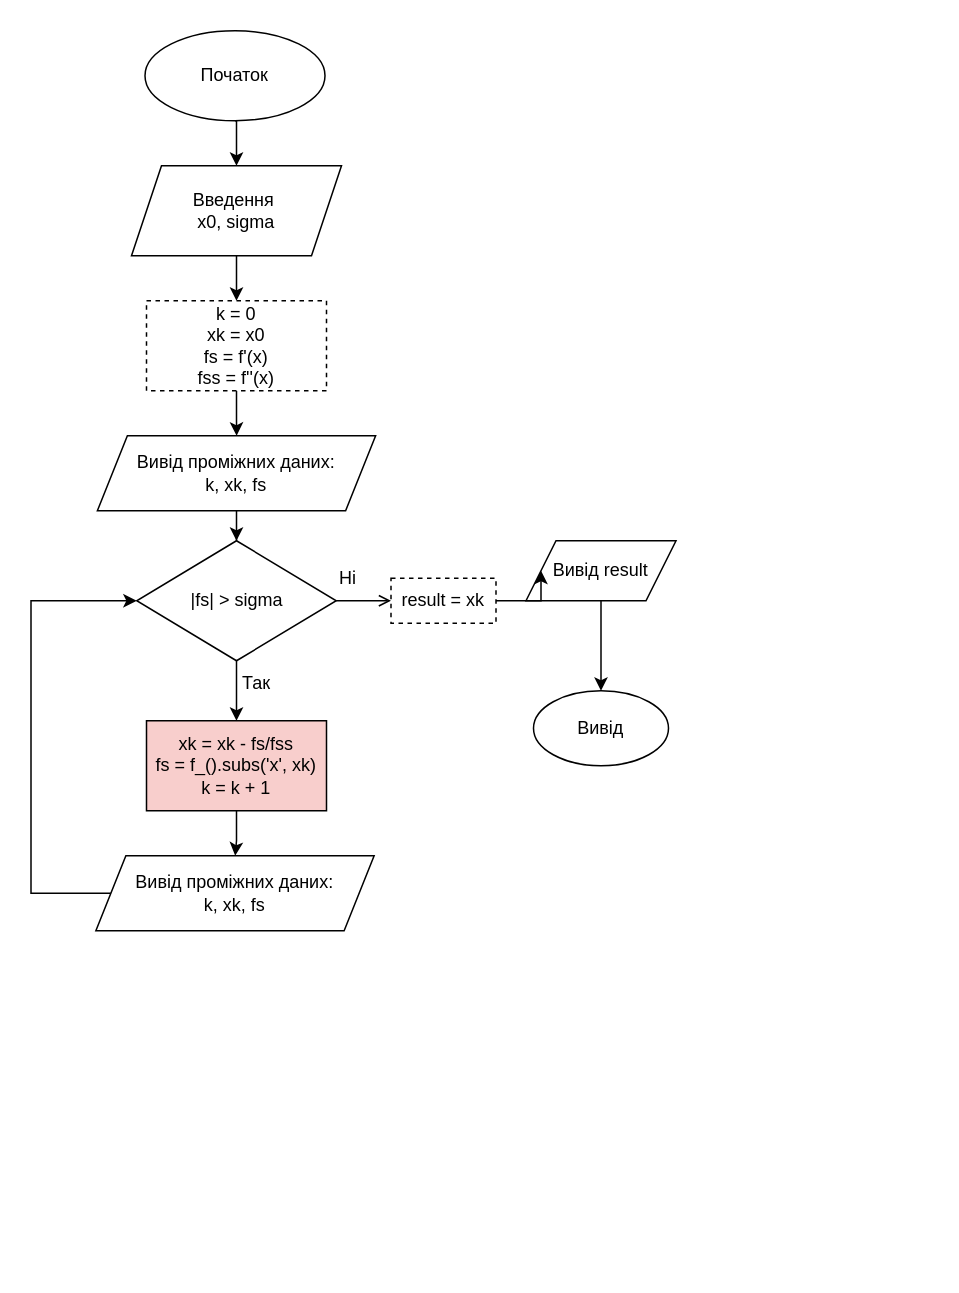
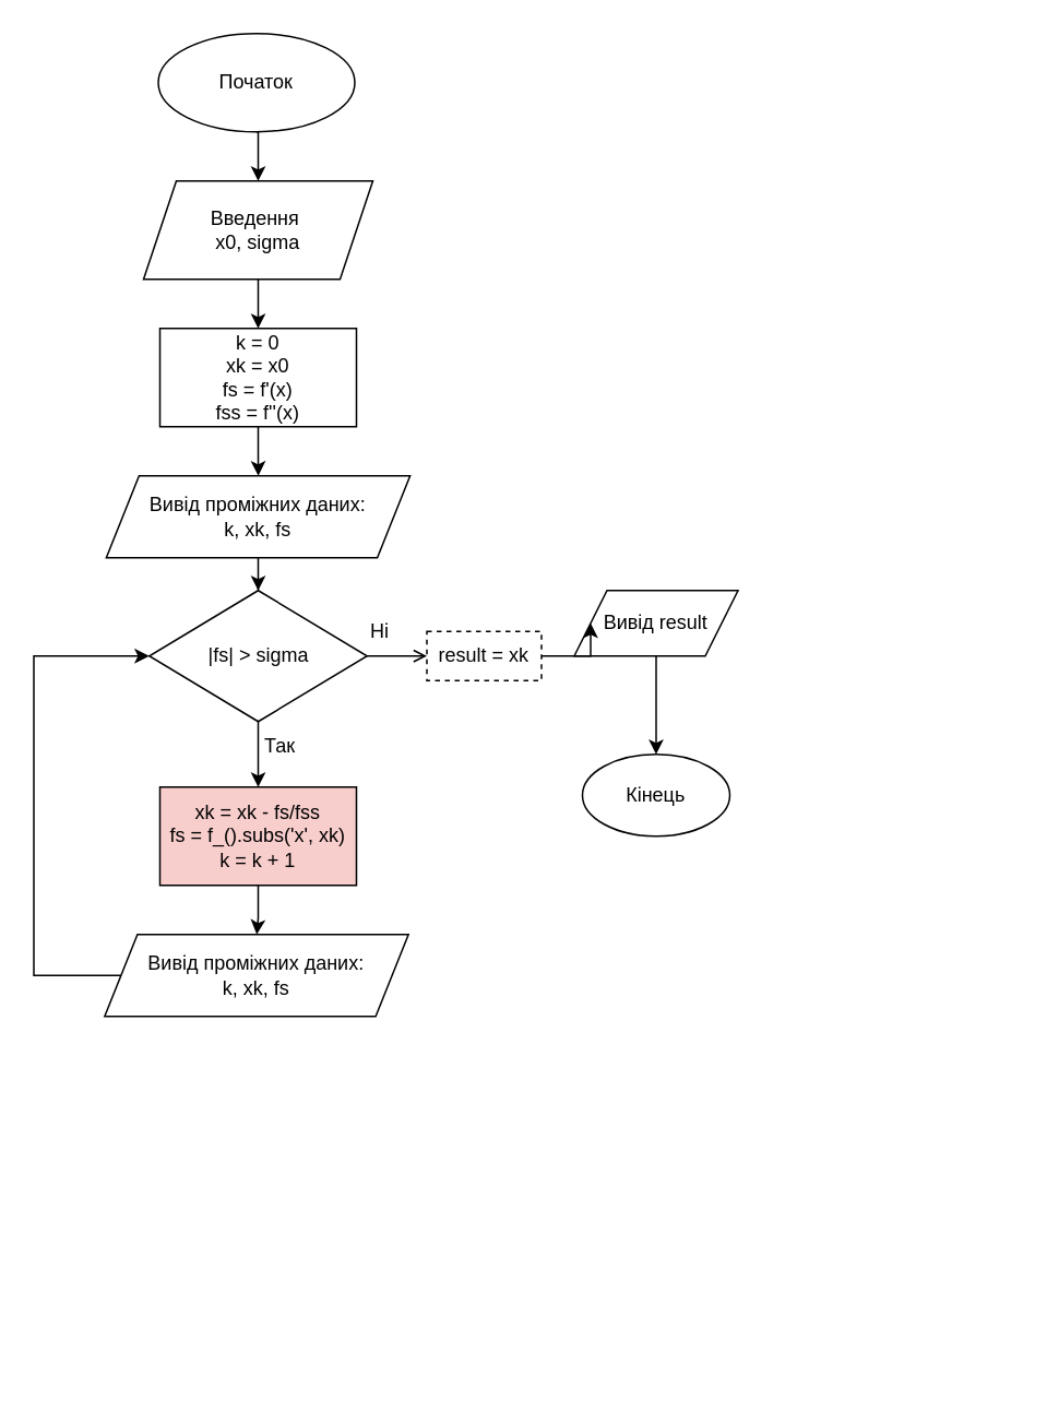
  <mxCell id="0" />
  <mxCell id="1" parent="0" />
  <mxCell id="2" style="edgeStyle=orthogonalEdgeStyle;rounded=0;orthogonalLoop=1;jettySize=auto;html=1;exitX=0.5;exitY=1;exitDx=0;exitDy=0;entryX=0.5;entryY=0;entryDx=0;entryDy=0;fontColor=#000000;fontFamily=Helvetica;" parent="1" source="3" target="5" edge="1"><mxGeometry relative="1" as="geometry" /></mxCell>
  <mxCell id="3" value="Початок" style="ellipse;whiteSpace=wrap;html=1;fontFamily=Helvetica;" parent="1" vertex="1"><mxGeometry x="96" y="20" width="120" height="60" as="geometry" /></mxCell>
  <mxCell id="4" value="" style="edgeStyle=orthogonalEdgeStyle;rounded=0;orthogonalLoop=1;jettySize=auto;html=1;" parent="1" source="5" target="8" edge="1"><mxGeometry relative="1" as="geometry" /></mxCell>
  <mxCell id="5" value="Введення&amp;nbsp;&lt;br&gt;&lt;div style=&quot;&quot;&gt;x0, sigma&lt;/div&gt;" style="shape=parallelogram;perimeter=parallelogramPerimeter;whiteSpace=wrap;html=1;fixedSize=1;fontFamily=Helvetica;" parent="1" vertex="1"><mxGeometry x="87" y="110" width="140" height="60" as="geometry" /></mxCell>
  <mxCell id="6" style="edgeStyle=orthogonalEdgeStyle;rounded=0;orthogonalLoop=1;jettySize=auto;html=1;exitX=1;exitY=0.5;exitDx=0;exitDy=0;entryX=1;entryY=0.5;entryDx=0;entryDy=0;fontFamily=Helvetica;fontSize=12;fontColor=#000000;" parent="1" edge="1"><mxGeometry relative="1" as="geometry"><Array as="points"><mxPoint x="617" y="840" /><mxPoint x="617" y="680" /></Array><mxPoint x="560" y="680" as="targetPoint" /></mxGeometry></mxCell>
  <mxCell id="7" style="edgeStyle=orthogonalEdgeStyle;rounded=0;orthogonalLoop=1;jettySize=auto;html=1;exitX=0.5;exitY=1;exitDx=0;exitDy=0;" edge="1" parent="1" source="8" target="24"><mxGeometry relative="1" as="geometry" /></mxCell>
- <mxCell id="8" value="k = 0&lt;br&gt;xk = x0&lt;br&gt;fs = f'(x)&lt;br&gt;fss = f''(x)" style="whiteSpace=wrap;html=1;dashed=1;" parent="1" vertex="1"><mxGeometry x="97" y="200" width="120" height="60" as="geometry" /></mxCell>
+ <mxCell id="8" value="k = 0&lt;br&gt;xk = x0&lt;br&gt;fs = f'(x)&lt;br&gt;fss = f''(x)" style="whiteSpace=wrap;html=1;" parent="1" vertex="1"><mxGeometry x="97" y="200" width="120" height="60" as="geometry" /></mxCell>
  <mxCell id="9" value="" style="edgeStyle=orthogonalEdgeStyle;rounded=0;orthogonalLoop=1;jettySize=auto;html=1;" parent="1" source="11" target="14" edge="1"><mxGeometry relative="1" as="geometry" /></mxCell>
  <mxCell id="10" value="" style="edgeStyle=orthogonalEdgeStyle;rounded=0;orthogonalLoop=1;jettySize=auto;html=1;endArrow=open;" parent="1" source="11" target="22" edge="1"><mxGeometry relative="1" as="geometry" /></mxCell>
  <mxCell id="11" value="|fs| &amp;gt; sigma" style="rhombus;whiteSpace=wrap;html=1;" parent="1" vertex="1"><mxGeometry x="90.5" y="360" width="133" height="80" as="geometry" /></mxCell>
  <mxCell id="12" value="Так" style="text;html=1;align=center;verticalAlign=middle;resizable=0;points=[];autosize=1;strokeColor=none;fillColor=none;" parent="1" vertex="1"><mxGeometry x="150" y="440" width="40" height="30" as="geometry" /></mxCell>
  <mxCell id="13" value="" style="edgeStyle=orthogonalEdgeStyle;rounded=0;orthogonalLoop=1;jettySize=auto;html=1;" parent="1" source="14" target="18" edge="1"><mxGeometry relative="1" as="geometry" /></mxCell>
  <mxCell id="14" value="xk = xk - fs/fss&lt;br&gt;fs = f_().subs('x', xk)&lt;br&gt;k = k + 1" style="whiteSpace=wrap;html=1;fillColor=#f8cecc;" parent="1" vertex="1"><mxGeometry x="97" y="480" width="120" height="60" as="geometry" /></mxCell>
  <mxCell id="15" value="" style="edgeStyle=orthogonalEdgeStyle;rounded=0;orthogonalLoop=1;jettySize=auto;html=1;" parent="1" source="16" target="20" edge="1"><mxGeometry relative="1" as="geometry" /></mxCell>
  <mxCell id="16" value="Вивід result" style="shape=parallelogram;perimeter=parallelogramPerimeter;whiteSpace=wrap;html=1;fixedSize=1;" parent="1" vertex="1"><mxGeometry x="350" y="360" width="100" height="40" as="geometry" /></mxCell>
  <mxCell id="17" style="edgeStyle=orthogonalEdgeStyle;rounded=0;orthogonalLoop=1;jettySize=auto;html=1;exitX=0;exitY=0.5;exitDx=0;exitDy=0;entryX=0;entryY=0.5;entryDx=0;entryDy=0;" parent="1" source="18" target="11" edge="1"><mxGeometry relative="1" as="geometry"><Array as="points"><mxPoint x="20" y="595" /><mxPoint x="20" y="400" /></Array></mxGeometry></mxCell>
  <mxCell id="18" value="Вивід проміжних даних:&lt;br&gt;k, xk, fs" style="shape=parallelogram;perimeter=parallelogramPerimeter;whiteSpace=wrap;html=1;fixedSize=1;" parent="1" vertex="1"><mxGeometry x="63.25" y="570" width="185.5" height="50" as="geometry" /></mxCell>
  <mxCell id="19" value="Ні" style="text;html=1;align=center;verticalAlign=middle;resizable=0;points=[];autosize=1;strokeColor=none;fillColor=none;" parent="1" vertex="1"><mxGeometry x="216" y="370" width="30" height="30" as="geometry" /></mxCell>
- <mxCell id="20" value="Вивід" style="ellipse;whiteSpace=wrap;html=1;" parent="1" vertex="1"><mxGeometry x="355" y="460" width="90" height="50" as="geometry" /></mxCell>
+ <mxCell id="20" value="Кінець" style="ellipse;whiteSpace=wrap;html=1;" parent="1" vertex="1"><mxGeometry x="355" y="460" width="90" height="50" as="geometry" /></mxCell>
  <mxCell id="21" style="edgeStyle=orthogonalEdgeStyle;rounded=0;orthogonalLoop=1;jettySize=auto;html=1;exitX=1;exitY=0.5;exitDx=0;exitDy=0;entryX=0;entryY=0.5;entryDx=0;entryDy=0;" parent="1" source="22" target="16" edge="1"><mxGeometry relative="1" as="geometry" /></mxCell>
  <mxCell id="22" value="result = xk" style="whiteSpace=wrap;html=1;dashed=1;" parent="1" vertex="1"><mxGeometry x="260" y="385" width="70" height="30" as="geometry" /></mxCell>
  <mxCell id="23" style="edgeStyle=orthogonalEdgeStyle;rounded=0;orthogonalLoop=1;jettySize=auto;html=1;exitX=0.5;exitY=1;exitDx=0;exitDy=0;" edge="1" parent="1" source="24" target="11"><mxGeometry relative="1" as="geometry" /></mxCell>
  <mxCell id="24" value="Вивід проміжних даних:&lt;br&gt;k, xk, fs" style="shape=parallelogram;perimeter=parallelogramPerimeter;whiteSpace=wrap;html=1;fixedSize=1;" vertex="1" parent="1"><mxGeometry x="64.25" y="290" width="185.5" height="50" as="geometry" /></mxCell>
